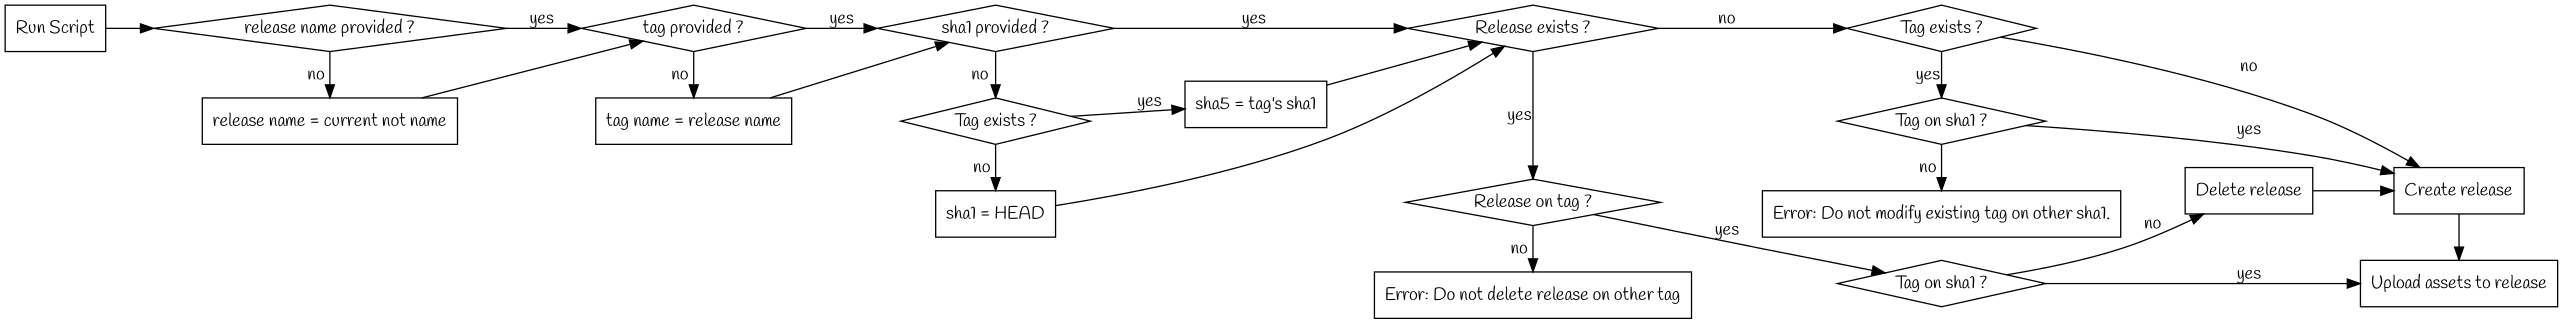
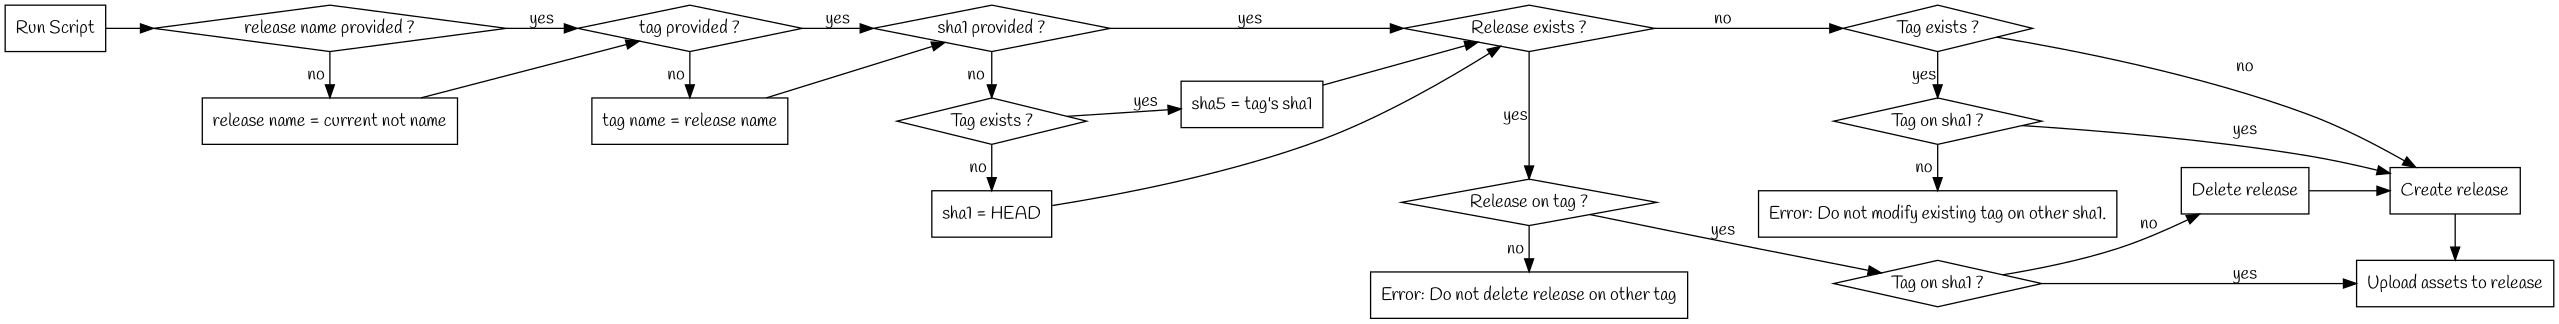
  digraph {
    rankdir=LR
    node [fontname=Handlee shape=rect]
    edge [fontname=Handlee]
    n1 [group=vert_grp label="release name provided ?" shape=diamond]
    n2 [label="release name = current not name"]
    n3 [group=vert_grp label="tag provided ?" shape=diamond]
    n4 [label="tag name = release name"]
    n5 [group=vert_grp label="sha1 provided ?" shape=diamond]
    n6 [label="Tag exists ?" shape=diamond]
    n7 [label="sha1 = HEAD"]
    n8 [group=vert_grp label="Release exists ?" shape=diamond]
    n9 [label="Release on tag ?" shape=diamond]
    n10 [label="Error: Do not delete release on other tag"]
    n11 [group=REL label="Create release"]
    n12 [label="Upload assets to release"]
    n13 [group=vert_grp label="Tag exists ?" shape=diamond]
    n14 [label="Tag on sha1 ?" shape=diamond]
    n15 [label="Error: Do not modify existing tag on other sha1."]
    n16 [label="sha5 = tag's sha1"]
    n17 [label="Tag on sha1 ?" shape=diamond]
    n18 [group=vert_grp label="Run Script"]
    n19 [group=REL label="Delete release"]
    subgraph sub_1 {
      rank=same
      n1
      n2
    }
    subgraph sub_2 {
      rank=same
      n3
      n4
    }
    subgraph sub_3 {
      rank=same
      n5
      n6
      n7
    }
    subgraph sub_4 {
      rank=same
      n8
      n9
      n10
    }
    subgraph sub_5 {
      rank=same
      n11
      n12
    }
    subgraph sub_6 {
      rank=same
      n13
      n14
      n15
    }
    n1 -> n2 [label=no]
-   n1 -> n3 [label="yes "]
+   n1 -> n3 [label=yes]
    n2 -> n3
    n3 -> n4 [label=no]
    n3 -> n5 [label=yes]
    n4 -> n5
    n5 -> n6 [label="no "]
    n5 -> n8 [label="yes "]
    n6 -> n7 [label=no]
    n6 -> n16 [label=yes]
    n7 -> n8
    n8 -> n9 [label=yes]
    n8 -> n13 [label=no]
    n9 -> n10 [label=no]
    n9 -> n17 [label=yes]
    n11 -> n12
    n13 -> n11 [label=no]
    n13 -> n14 [label=yes]
    n14 -> n11 [label=yes]
    n14 -> n15 [label=no]
    n16 -> n8
    n17 -> n12 [label=yes]
    n17 -> n19 [label=no]
    n18 -> n1
    n19 -> n11
  }
